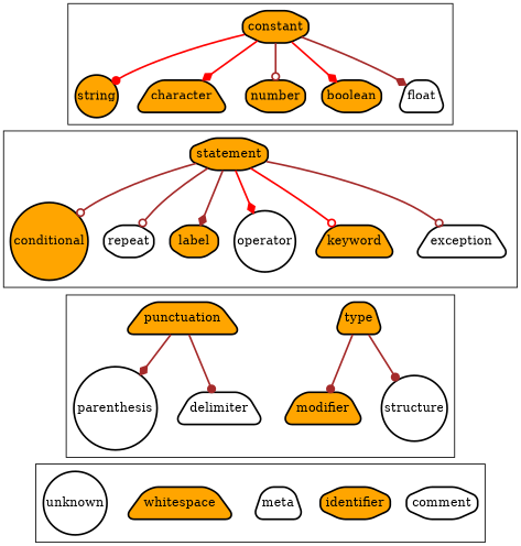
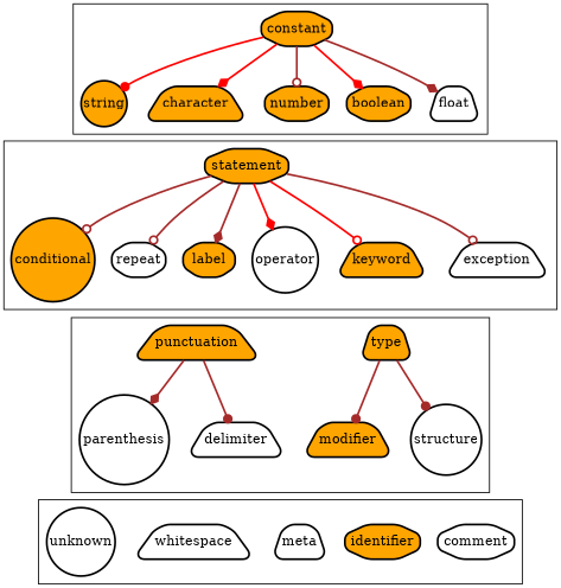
  digraph {
    packmode=array_u1
    node [fillcolor=orange margin=0 penwidth=2 shape=trapezium style="rounded,filled"]
    edge [arrowhead=diamond color=brown penwidth=2]
    constant [shape=octagon]
    string [shape=circle]
    character
    number [shape=octagon]
    boolean [shape=octagon]
    float [fillcolor=white]
    statement [shape=octagon]
    conditional [shape=circle]
    repeat [fillcolor=white shape=octagon]
    label [shape=octagon]
    operator [fillcolor=white shape=circle]
    keyword
    exception [fillcolor=white]
    type
    modifier
    structure [fillcolor=white shape=circle]
    punctuation
    parenthesis [fillcolor=white shape=circle]
    delimiter [fillcolor=white]
    comment [fillcolor=white shape=octagon]
    identifier [shape=octagon]
    meta [fillcolor=white]
-   whitespace
+   whitespace [fillcolor=white]
    unknown [fillcolor=white shape=circle]
    subgraph cluster_1 {
      constant
      string
      character
      number
      boolean
      float
    }
    subgraph cluster_2 {
      statement
      conditional
      repeat
      label
      operator
      keyword
      exception
    }
    subgraph cluster_3 {
      type
      modifier
      structure
      punctuation
      parenthesis
      delimiter
    }
    subgraph cluster_4 {
      comment
      identifier
      meta
      whitespace
      unknown
    }
    constant -> string [arrowhead=dot color=red]
    constant -> character [color=red]
    constant -> number [arrowhead=odot]
    constant -> boolean [color=red]
    constant -> float
    statement -> conditional [arrowhead=odot]
    statement -> repeat [arrowhead=odot]
    statement -> label
    statement -> operator [color=red]
    statement -> keyword [arrowhead=odot color=red]
    statement -> exception [arrowhead=odot]
    type -> modifier [arrowhead=dot]
    type -> structure [arrowhead=dot]
    punctuation -> type [constraint=false minlen=5 style=invis arrowhead="" color=""]
    punctuation -> parenthesis
    punctuation -> delimiter [arrowhead=dot]
    comment -> identifier [constraint=false style=invis arrowhead="" color=""]
    identifier -> meta [constraint=false style=invis arrowhead="" color=""]
    meta -> whitespace [constraint=false style=invis arrowhead="" color=""]
    whitespace -> unknown [constraint=false style=invis arrowhead="" color=""]
  }
